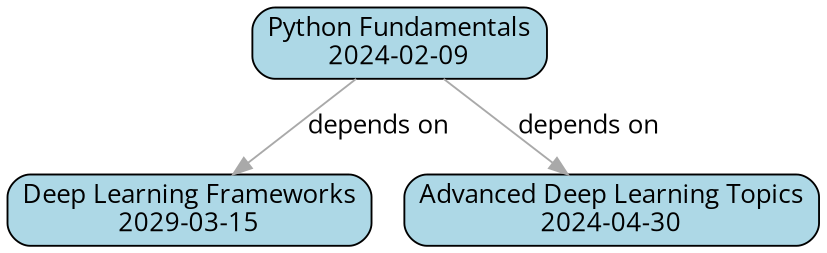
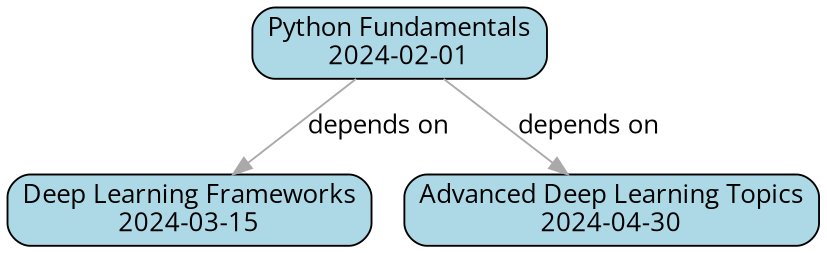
  digraph {
    fontname="Open Sans"
    rankdir=TB
    node [fillcolor=lightblue fontname="Open Sans" shape=box style="filled,rounded"]
    edge [color=darkgray fontname="Open Sans"]
-   n1 [date="2024-02-01" label="Python Fundamentals\n2024-02-09" title="Python Fundamentals"]
-   n2 [date="2024-03-15" label="Deep Learning Frameworks\n2029-03-15" title="Deep Learning Frameworks"]
+   n1 [date="2024-02-01" label="Python Fundamentals\n2024-02-01" title="Python Fundamentals"]
+   n2 [date="2024-03-15" label="Deep Learning Frameworks\n2024-03-15" title="Deep Learning Frameworks"]
    n3 [date="2024-04-30" label="Advanced Deep Learning Topics\n2024-04-30" title="Advanced Deep Learning Topics"]
    n1 -> n2 [label="depends on"]
    n1 -> n3 [label="depends on"]
  }
